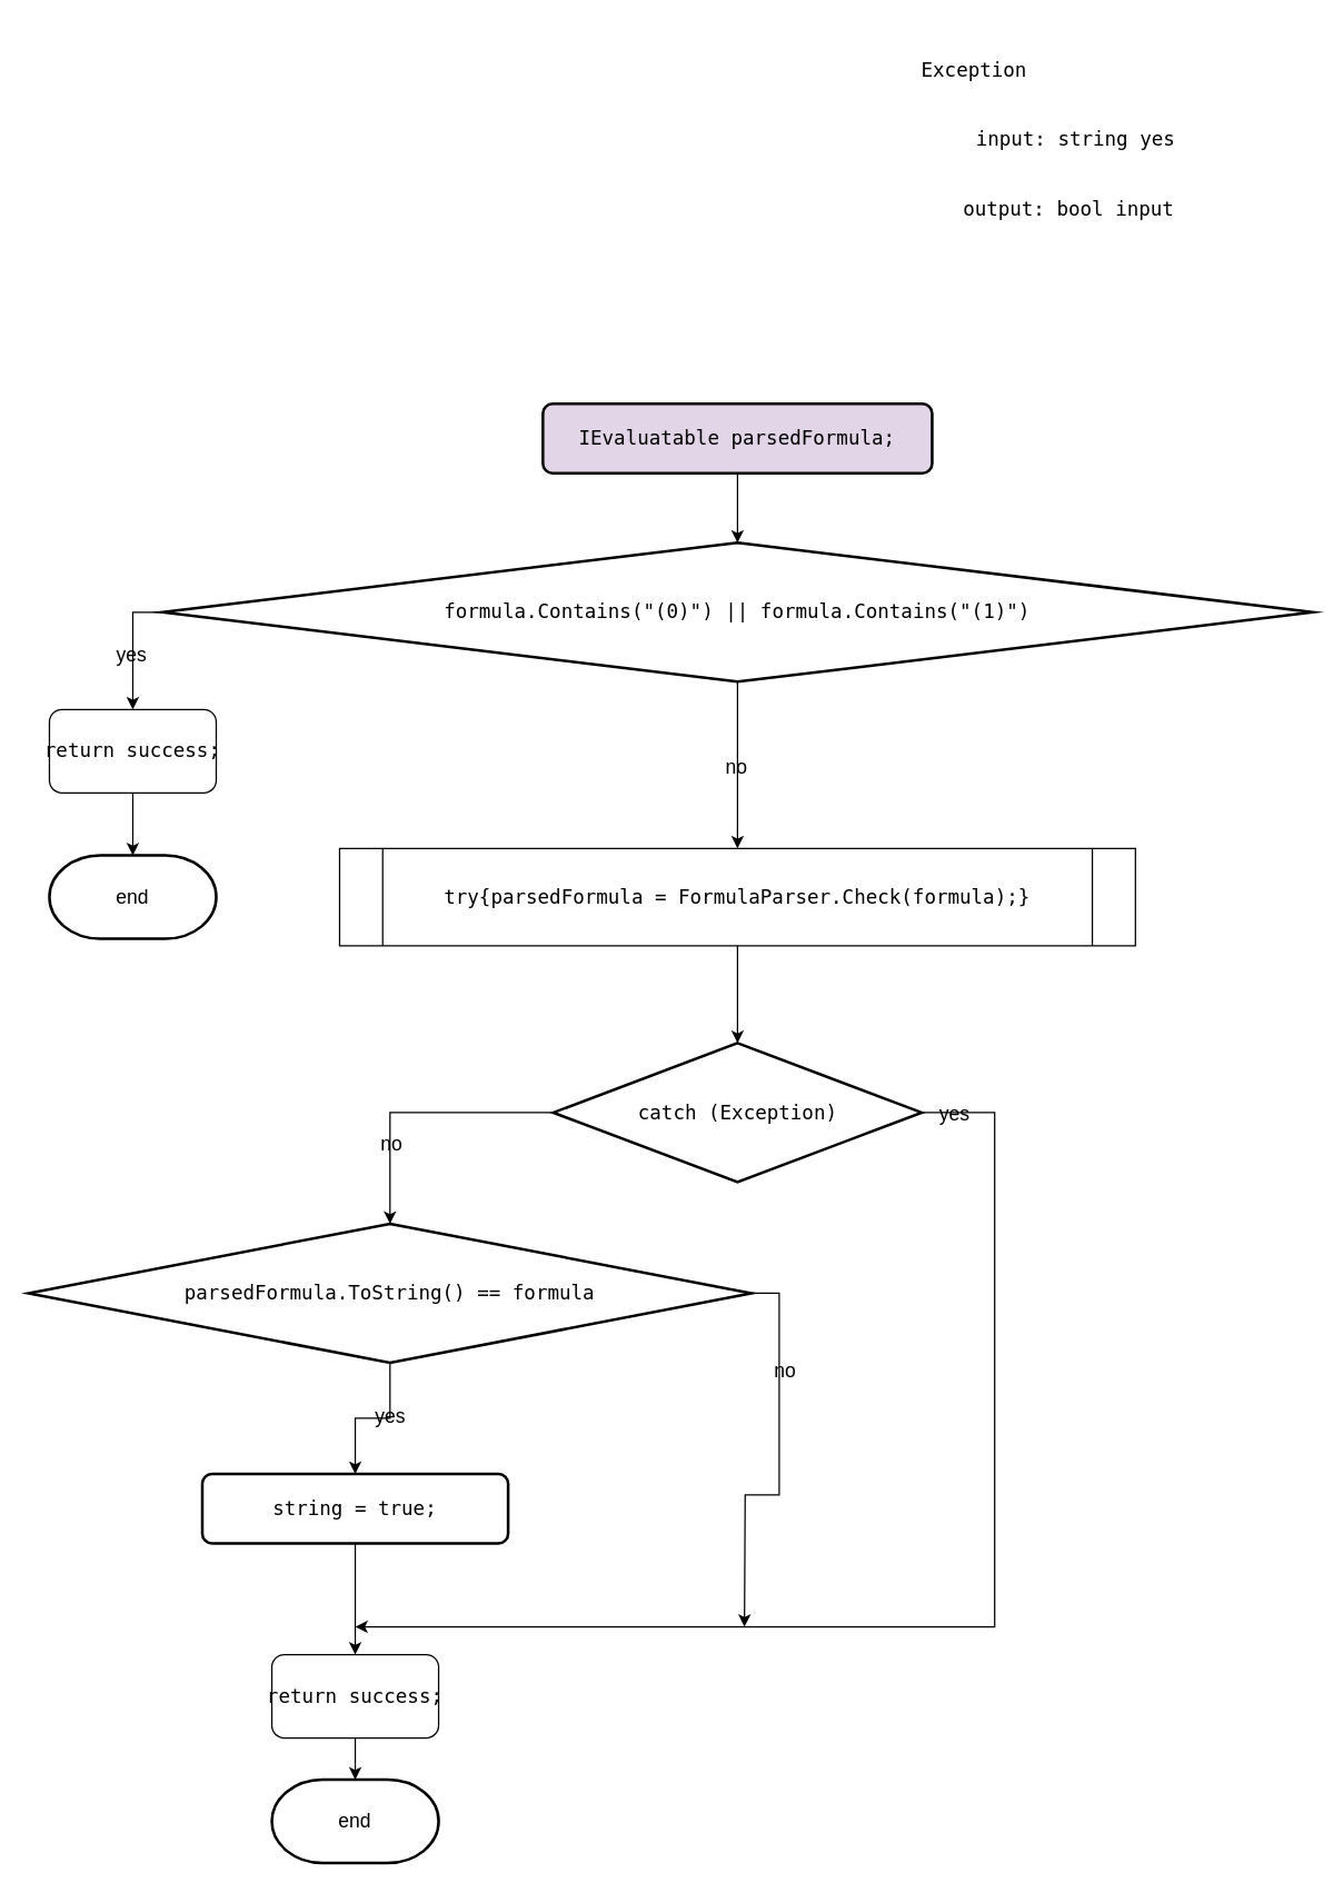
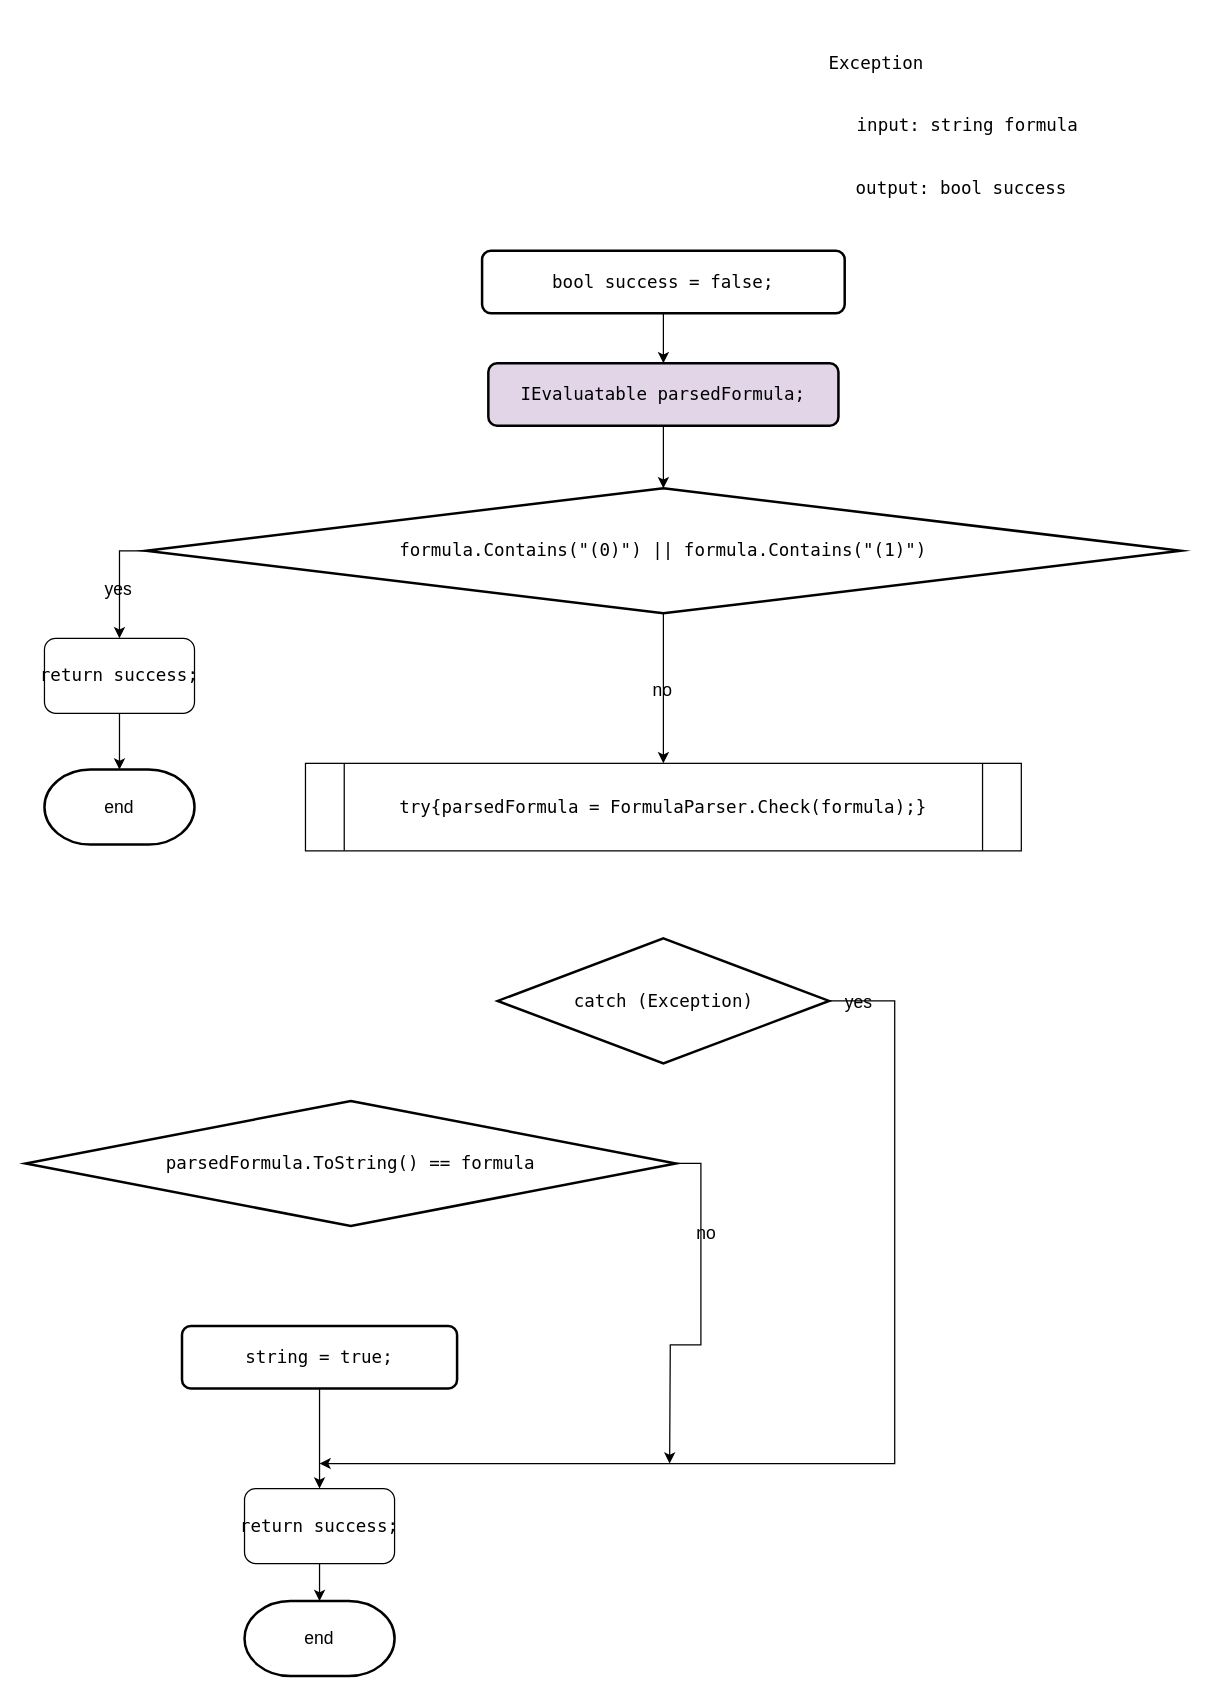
  <mxCell id="0" />
  <mxCell id="1" parent="0" />
  <mxCell id="2" value="&lt;pre style=&quot;font-family: &amp;quot;JetBrains Mono&amp;quot;, monospace;&quot;&gt;Exception&lt;/pre&gt;" style="text;html=1;align=center;verticalAlign=middle;resizable=0;points=[];autosize=1;strokeColor=none;fillColor=none;fontSize=14;labelBackgroundColor=none;fontColor=#000000;" parent="1" vertex="1"><mxGeometry x="670" y="20" width="60" height="60" as="geometry" /></mxCell>
- <mxCell id="5" value="&lt;pre style=&quot;font-family: &amp;quot;JetBrains Mono&amp;quot;, monospace;&quot;&gt;input: string &lt;span style=&quot;white-space-collapse: collapse;&quot;&gt;yes&lt;/span&gt;&lt;/pre&gt;" style="text;html=1;align=center;verticalAlign=middle;resizable=0;points=[];autosize=1;strokeColor=none;fillColor=none;fontSize=14;labelBackgroundColor=none;fontColor=#000000;" parent="1" vertex="1"><mxGeometry x="677.5" y="70" width="190" height="60" as="geometry" /></mxCell>
- <mxCell id="6" value="&lt;pre style=&quot;font-family: &amp;quot;JetBrains Mono&amp;quot;, monospace;&quot;&gt;output: bool &lt;span style=&quot;white-space-collapse: collapse;&quot;&gt;input&lt;/span&gt;&lt;/pre&gt;" style="text;html=1;align=center;verticalAlign=middle;resizable=0;points=[];autosize=1;strokeColor=none;fillColor=none;fontSize=14;labelBackgroundColor=none;fontColor=#000000;" parent="1" vertex="1"><mxGeometry x="677.5" y="120" width="180" height="60" as="geometry" /></mxCell>
+ <mxCell id="3" style="edgeStyle=orthogonalEdgeStyle;rounded=0;orthogonalLoop=1;jettySize=auto;html=1;exitX=0.5;exitY=1;exitDx=0;exitDy=0;entryX=0.5;entryY=0;entryDx=0;entryDy=0;fontSize=14;labelBackgroundColor=none;fontColor=#000000;" parent="1" source="4" target="8" edge="1"><mxGeometry relative="1" as="geometry" /></mxCell>
+ <mxCell id="4" value="&lt;div style=&quot;&quot;&gt;&lt;pre style=&quot;font-family: &amp;quot;JetBrains Mono&amp;quot;, monospace;&quot;&gt;&lt;pre style=&quot;font-family: &amp;quot;JetBrains Mono&amp;quot;, monospace;&quot;&gt;&lt;pre style=&quot;font-family: &amp;quot;JetBrains Mono&amp;quot;, monospace;&quot;&gt;&lt;pre style=&quot;font-family: &amp;quot;JetBrains Mono&amp;quot;, monospace;&quot;&gt;&lt;pre style=&quot;font-family: &amp;quot;JetBrains Mono&amp;quot;, monospace;&quot;&gt;&lt;pre style=&quot;font-family: &amp;quot;JetBrains Mono&amp;quot;, monospace;&quot;&gt;&lt;div&gt;&lt;pre style=&quot;font-family: &amp;quot;JetBrains Mono&amp;quot;, monospace;&quot;&gt;&lt;span style=&quot;&quot;&gt;bool &lt;/span&gt;&lt;span style=&quot;&quot;&gt;success &lt;/span&gt;= &lt;span style=&quot;&quot;&gt;false&lt;/span&gt;;&lt;/pre&gt;&lt;/div&gt;&lt;/pre&gt;&lt;/pre&gt;&lt;/pre&gt;&lt;/pre&gt;&lt;/pre&gt;&lt;/pre&gt;&lt;/div&gt;" style="rounded=1;whiteSpace=wrap;html=1;absoluteArcSize=1;arcSize=14;strokeWidth=2;fontSize=14;labelBackgroundColor=none;fontColor=#000000;" parent="1" vertex="1"><mxGeometry x="385" y="200" width="290" height="50" as="geometry" /></mxCell>
+ <mxCell id="5" value="&lt;pre style=&quot;font-family: &amp;quot;JetBrains Mono&amp;quot;, monospace;&quot;&gt;input: string &lt;span style=&quot;white-space-collapse: collapse;&quot;&gt;formula&lt;/span&gt;&lt;/pre&gt;" style="text;html=1;align=center;verticalAlign=middle;resizable=0;points=[];autosize=1;strokeColor=none;fillColor=none;fontSize=14;labelBackgroundColor=none;fontColor=#000000;" parent="1" vertex="1"><mxGeometry x="677.5" y="70" width="190" height="60" as="geometry" /></mxCell>
+ <mxCell id="6" value="&lt;pre style=&quot;font-family: &amp;quot;JetBrains Mono&amp;quot;, monospace;&quot;&gt;output: bool &lt;span style=&quot;white-space-collapse: collapse;&quot;&gt;success&lt;/span&gt;&lt;/pre&gt;" style="text;html=1;align=center;verticalAlign=middle;resizable=0;points=[];autosize=1;strokeColor=none;fillColor=none;fontSize=14;labelBackgroundColor=none;fontColor=#000000;" parent="1" vertex="1"><mxGeometry x="677.5" y="120" width="180" height="60" as="geometry" /></mxCell>
  <mxCell id="7" value="end" style="strokeWidth=2;html=1;shape=mxgraph.flowchart.terminator;whiteSpace=wrap;fontSize=14;labelBackgroundColor=none;fontColor=#000000;" parent="1" vertex="1"><mxGeometry x="195" y="1280" width="120" height="60" as="geometry" /></mxCell>
  <mxCell id="8" value="&lt;div style=&quot;&quot;&gt;&lt;pre style=&quot;font-family: &amp;quot;JetBrains Mono&amp;quot;, monospace;&quot;&gt;&lt;pre style=&quot;font-family: &amp;quot;JetBrains Mono&amp;quot;, monospace;&quot;&gt;&lt;pre style=&quot;font-family: &amp;quot;JetBrains Mono&amp;quot;, monospace;&quot;&gt;&lt;pre style=&quot;font-family: &amp;quot;JetBrains Mono&amp;quot;, monospace;&quot;&gt;&lt;pre style=&quot;font-family: &amp;quot;JetBrains Mono&amp;quot;, monospace;&quot;&gt;&lt;pre style=&quot;font-family: &amp;quot;JetBrains Mono&amp;quot;, monospace;&quot;&gt;&lt;pre style=&quot;font-family: &amp;quot;JetBrains Mono&amp;quot;, monospace;&quot;&gt;&lt;div&gt;&lt;pre style=&quot;font-family: &amp;quot;JetBrains Mono&amp;quot;, monospace;&quot;&gt;&lt;span style=&quot;&quot;&gt;IEvaluatable &lt;/span&gt;&lt;span style=&quot;&quot;&gt;parsedFormula&lt;/span&gt;;&lt;/pre&gt;&lt;/div&gt;&lt;/pre&gt;&lt;/pre&gt;&lt;/pre&gt;&lt;/pre&gt;&lt;/pre&gt;&lt;/pre&gt;&lt;/pre&gt;&lt;/div&gt;" style="rounded=1;whiteSpace=wrap;html=1;absoluteArcSize=1;arcSize=14;strokeWidth=2;fontSize=14;labelBackgroundColor=none;fontColor=#000000;fillColor=#e1d5e7;" parent="1" vertex="1"><mxGeometry x="390" y="290" width="280" height="50" as="geometry" /></mxCell>
  <mxCell id="9" style="edgeStyle=orthogonalEdgeStyle;rounded=0;orthogonalLoop=1;jettySize=auto;html=1;exitX=0.5;exitY=1;exitDx=0;exitDy=0;exitPerimeter=0;fontSize=14;labelBackgroundColor=none;fontColor=#000000;" parent="1" source="13" edge="1"><mxGeometry relative="1" as="geometry"><mxPoint x="530" y="610" as="targetPoint" /></mxGeometry></mxCell>
  <mxCell id="10" value="no" style="edgeLabel;html=1;align=center;verticalAlign=middle;resizable=0;points=[];fontSize=14;labelBackgroundColor=none;fontColor=#000000;" parent="9" vertex="1" connectable="0"><mxGeometry x="0.029" y="-2" relative="1" as="geometry"><mxPoint as="offset" /></mxGeometry></mxCell>
  <mxCell id="11" style="edgeStyle=orthogonalEdgeStyle;rounded=0;orthogonalLoop=1;jettySize=auto;html=1;exitX=0;exitY=0.5;exitDx=0;exitDy=0;exitPerimeter=0;fontSize=14;labelBackgroundColor=none;fontColor=#000000;" parent="1" source="13" target="31" edge="1"><mxGeometry relative="1" as="geometry" /></mxCell>
  <mxCell id="12" value="yes" style="edgeLabel;html=1;align=center;verticalAlign=middle;resizable=0;points=[];fontSize=14;labelBackgroundColor=none;fontColor=#000000;" parent="11" vertex="1" connectable="0"><mxGeometry x="0.158" y="-2" relative="1" as="geometry"><mxPoint y="-1" as="offset" /></mxGeometry></mxCell>
  <mxCell id="13" value="&lt;div style=&quot;&quot;&gt;&lt;pre style=&quot;font-family: &amp;quot;JetBrains Mono&amp;quot;, monospace;&quot;&gt;&lt;span style=&quot;&quot;&gt;formula&lt;/span&gt;.&lt;span style=&quot;&quot;&gt;Contains&lt;/span&gt;(&lt;span style=&quot;&quot;&gt;&quot;(0)&quot;&lt;/span&gt;) || &lt;span style=&quot;&quot;&gt;formula&lt;/span&gt;.&lt;span style=&quot;&quot;&gt;Contains&lt;/span&gt;(&lt;span style=&quot;&quot;&gt;&quot;(1)&quot;&lt;/span&gt;)&lt;/pre&gt;&lt;/div&gt;" style="strokeWidth=2;html=1;shape=mxgraph.flowchart.decision;whiteSpace=wrap;fontSize=14;labelBackgroundColor=none;fontColor=#000000;" parent="1" vertex="1"><mxGeometry x="116.25" y="390" width="827.5" height="100" as="geometry" /></mxCell>
  <mxCell id="14" value="end" style="strokeWidth=2;html=1;shape=mxgraph.flowchart.terminator;whiteSpace=wrap;fontSize=14;labelBackgroundColor=none;fontColor=#000000;" parent="1" vertex="1"><mxGeometry x="35" y="615" width="120" height="60" as="geometry" /></mxCell>
  <mxCell id="15" value="&lt;div style=&quot;&quot;&gt;&lt;pre style=&quot;font-family: &amp;quot;JetBrains Mono&amp;quot;, monospace;&quot;&gt;&lt;span style=&quot;&quot;&gt;try{parsedFormula &lt;/span&gt;= &lt;span style=&quot;&quot;&gt;FormulaParser&lt;/span&gt;.&lt;span style=&quot;&quot;&gt;Check&lt;/span&gt;(&lt;span style=&quot;&quot;&gt;formula&lt;/span&gt;);}&lt;/pre&gt;&lt;/div&gt;" style="shape=process;whiteSpace=wrap;html=1;backgroundOutline=1;size=0.055;fontSize=14;labelBackgroundColor=none;fontColor=#000000;" parent="1" vertex="1"><mxGeometry x="243.75" y="610" width="572.5" height="70" as="geometry" /></mxCell>
  <mxCell id="16" style="edgeStyle=orthogonalEdgeStyle;rounded=0;orthogonalLoop=1;jettySize=auto;html=1;exitX=1;exitY=0.5;exitDx=0;exitDy=0;exitPerimeter=0;fontSize=14;labelBackgroundColor=none;fontColor=#000000;" parent="1" source="18" edge="1"><mxGeometry relative="1" as="geometry"><mxPoint x="255" y="1170" as="targetPoint" /><Array as="points"><mxPoint x="715" y="800" /><mxPoint x="715" y="1170" /></Array></mxGeometry></mxCell>
  <mxCell id="17" value="yes" style="edgeLabel;html=1;align=center;verticalAlign=middle;resizable=0;points=[];fontSize=14;labelBackgroundColor=none;fontColor=#000000;" parent="16" vertex="1" connectable="0"><mxGeometry x="0.236" y="-2" relative="1" as="geometry"><mxPoint x="93" y="-368" as="offset" /></mxGeometry></mxCell>
  <mxCell id="18" value="&lt;div style=&quot;&quot;&gt;&lt;pre style=&quot;font-family: &amp;quot;JetBrains Mono&amp;quot;, monospace;&quot;&gt;&lt;span style=&quot;&quot;&gt;catch &lt;/span&gt;(Exception)&lt;/pre&gt;&lt;/div&gt;" style="strokeWidth=2;html=1;shape=mxgraph.flowchart.decision;whiteSpace=wrap;fontSize=14;labelBackgroundColor=none;fontColor=#000000;" parent="1" vertex="1"><mxGeometry x="397.5" y="750" width="265" height="100" as="geometry" /></mxCell>
- <mxCell id="19" style="edgeStyle=orthogonalEdgeStyle;rounded=0;orthogonalLoop=1;jettySize=auto;html=1;exitX=0.5;exitY=1;exitDx=0;exitDy=0;entryX=0.5;entryY=0;entryDx=0;entryDy=0;entryPerimeter=0;fontSize=14;labelBackgroundColor=none;fontColor=#000000;" parent="1" source="15" target="18" edge="1"><mxGeometry relative="1" as="geometry" /></mxCell>
  <mxCell id="20" style="edgeStyle=orthogonalEdgeStyle;rounded=0;orthogonalLoop=1;jettySize=auto;html=1;exitX=0.5;exitY=1;exitDx=0;exitDy=0;entryX=0.5;entryY=0;entryDx=0;entryDy=0;entryPerimeter=0;fontSize=14;labelBackgroundColor=none;fontColor=#000000;" parent="1" source="8" target="13" edge="1"><mxGeometry relative="1" as="geometry" /></mxCell>
- <mxCell id="21" style="edgeStyle=orthogonalEdgeStyle;rounded=0;orthogonalLoop=1;jettySize=auto;html=1;exitX=0.5;exitY=1;exitDx=0;exitDy=0;exitPerimeter=0;entryX=0.5;entryY=0;entryDx=0;entryDy=0;fontSize=14;labelBackgroundColor=none;fontColor=#000000;" parent="1" source="23" target="27" edge="1"><mxGeometry relative="1" as="geometry" /></mxCell>
- <mxCell id="22" value="yes" style="edgeLabel;html=1;align=center;verticalAlign=middle;resizable=0;points=[];fontSize=14;labelBackgroundColor=none;fontColor=#000000;" parent="21" vertex="1" connectable="0"><mxGeometry x="-0.283" y="-1" relative="1" as="geometry"><mxPoint as="offset" /></mxGeometry></mxCell>
  <mxCell id="23" value="&lt;div style=&quot;&quot;&gt;&lt;pre style=&quot;font-family: &amp;quot;JetBrains Mono&amp;quot;, monospace;&quot;&gt;parsedFormula.ToString() == formula&lt;/pre&gt;&lt;/div&gt;" style="strokeWidth=2;html=1;shape=mxgraph.flowchart.decision;whiteSpace=wrap;fontSize=14;labelBackgroundColor=none;fontColor=#000000;" parent="1" vertex="1"><mxGeometry x="20" y="880" width="520" height="100" as="geometry" /></mxCell>
- <mxCell id="24" style="edgeStyle=orthogonalEdgeStyle;rounded=0;orthogonalLoop=1;jettySize=auto;html=1;exitX=0;exitY=0.5;exitDx=0;exitDy=0;exitPerimeter=0;entryX=0.5;entryY=0;entryDx=0;entryDy=0;entryPerimeter=0;fontSize=14;labelBackgroundColor=none;fontColor=#000000;" parent="1" source="18" target="23" edge="1"><mxGeometry relative="1" as="geometry" /></mxCell>
- <mxCell id="25" value="no" style="edgeLabel;html=1;align=center;verticalAlign=middle;resizable=0;points=[];fontSize=14;labelBackgroundColor=none;fontColor=#000000;" parent="24" vertex="1" connectable="0"><mxGeometry x="0.422" relative="1" as="geometry"><mxPoint as="offset" /></mxGeometry></mxCell>
  <mxCell id="26" style="edgeStyle=orthogonalEdgeStyle;rounded=0;orthogonalLoop=1;jettySize=auto;html=1;exitX=0.5;exitY=1;exitDx=0;exitDy=0;entryX=0.5;entryY=0;entryDx=0;entryDy=0;fontSize=14;labelBackgroundColor=none;fontColor=#000000;" parent="1" source="27" target="33" edge="1"><mxGeometry relative="1" as="geometry" /></mxCell>
  <mxCell id="27" value="&lt;div style=&quot;&quot;&gt;&lt;pre style=&quot;font-family: &amp;quot;JetBrains Mono&amp;quot;, monospace;&quot;&gt;&lt;pre style=&quot;font-family: &amp;quot;JetBrains Mono&amp;quot;, monospace;&quot;&gt;&lt;pre style=&quot;font-family: &amp;quot;JetBrains Mono&amp;quot;, monospace;&quot;&gt;&lt;pre style=&quot;font-family: &amp;quot;JetBrains Mono&amp;quot;, monospace;&quot;&gt;&lt;pre style=&quot;font-family: &amp;quot;JetBrains Mono&amp;quot;, monospace;&quot;&gt;&lt;pre style=&quot;font-family: &amp;quot;JetBrains Mono&amp;quot;, monospace;&quot;&gt;&lt;div&gt;&lt;pre style=&quot;font-family: &amp;quot;JetBrains Mono&amp;quot;, monospace;&quot;&gt;&lt;span style=&quot;&quot;&gt;string &lt;/span&gt;= &lt;span style=&quot;&quot;&gt;true&lt;/span&gt;;&lt;/pre&gt;&lt;/div&gt;&lt;/pre&gt;&lt;/pre&gt;&lt;/pre&gt;&lt;/pre&gt;&lt;/pre&gt;&lt;/pre&gt;&lt;/div&gt;" style="rounded=1;whiteSpace=wrap;html=1;absoluteArcSize=1;arcSize=14;strokeWidth=2;fontSize=14;labelBackgroundColor=none;fontColor=#000000;" parent="1" vertex="1"><mxGeometry x="145" y="1060" width="220" height="50" as="geometry" /></mxCell>
  <mxCell id="28" style="edgeStyle=orthogonalEdgeStyle;rounded=0;orthogonalLoop=1;jettySize=auto;html=1;exitX=1;exitY=0.5;exitDx=0;exitDy=0;exitPerimeter=0;fontSize=14;labelBackgroundColor=none;fontColor=#000000;" parent="1" source="23" edge="1"><mxGeometry relative="1" as="geometry"><mxPoint x="535" y="1170" as="targetPoint" /></mxGeometry></mxCell>
  <mxCell id="29" value="no" style="edgeLabel;html=1;align=center;verticalAlign=middle;resizable=0;points=[];fontSize=14;labelBackgroundColor=none;fontColor=#000000;" parent="28" vertex="1" connectable="0"><mxGeometry x="-0.474" y="2" relative="1" as="geometry"><mxPoint x="1" as="offset" /></mxGeometry></mxCell>
  <mxCell id="30" style="edgeStyle=orthogonalEdgeStyle;rounded=0;orthogonalLoop=1;jettySize=auto;html=1;exitX=0.5;exitY=1;exitDx=0;exitDy=0;fontSize=14;labelBackgroundColor=none;fontColor=#000000;" parent="1" source="31" target="14" edge="1"><mxGeometry relative="1" as="geometry" /></mxCell>
  <mxCell id="31" value="&lt;div style=&quot;&quot;&gt;&lt;pre style=&quot;font-family: &amp;quot;JetBrains Mono&amp;quot;, monospace;&quot;&gt;&lt;span style=&quot;&quot;&gt;return &lt;/span&gt;success;&lt;/pre&gt;&lt;/div&gt;" style="rounded=1;whiteSpace=wrap;html=1;fontSize=14;labelBackgroundColor=none;fontColor=#000000;" parent="1" vertex="1"><mxGeometry x="35" y="510" width="120" height="60" as="geometry" /></mxCell>
  <mxCell id="32" style="edgeStyle=orthogonalEdgeStyle;rounded=0;orthogonalLoop=1;jettySize=auto;html=1;exitX=0.5;exitY=1;exitDx=0;exitDy=0;fontSize=14;labelBackgroundColor=none;fontColor=#000000;" parent="1" source="33" target="7" edge="1"><mxGeometry relative="1" as="geometry" /></mxCell>
  <mxCell id="33" value="&lt;div style=&quot;&quot;&gt;&lt;pre style=&quot;font-family: &amp;quot;JetBrains Mono&amp;quot;, monospace;&quot;&gt;&lt;span style=&quot;&quot;&gt;return &lt;/span&gt;success;&lt;/pre&gt;&lt;/div&gt;" style="rounded=1;whiteSpace=wrap;html=1;fontSize=14;labelBackgroundColor=none;fontColor=#000000;" parent="1" vertex="1"><mxGeometry x="195" y="1190" width="120" height="60" as="geometry" /></mxCell>
